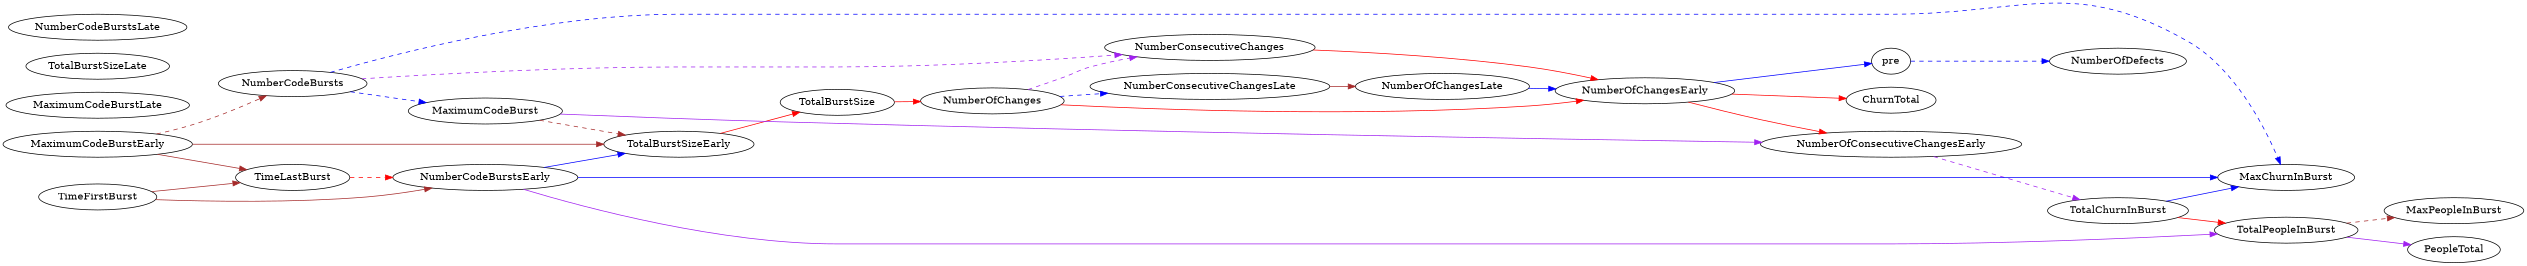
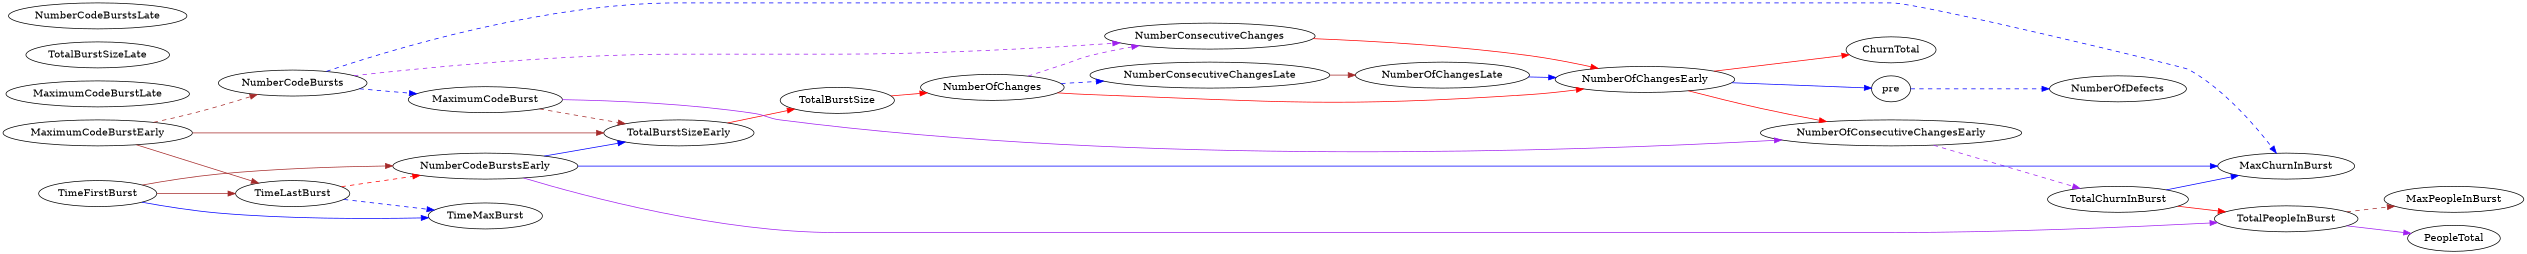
  digraph {
    rankdir=LR
    edge [color=blue style=solid]
    TotalPeopleInBurst
    MaxPeopleInBurst
    PeopleTotal
    MaximumCodeBurstLate
    NumberOfChanges
    NumberOfChangesEarly
    NumberConsecutiveChangesLate
    NumberConsecutiveChanges
    ChurnTotal
    NumberOfConsecutiveChangesEarly
    pre
    NumberOfChangesLate
    TotalBurstSizeLate
    NumberCodeBurstsLate
    TotalChurnInBurst
    NumberOfDefects
    MaximumCodeBurstEarly
    TotalBurstSizeEarly
    TimeLastBurst
    NumberCodeBursts
    TotalBurstSize
    NumberCodeBurstsEarly
+   TimeMaxBurst
    MaxChurnInBurst
    MaximumCodeBurst
    TimeFirstBurst
    TotalPeopleInBurst -> MaxPeopleInBurst [color=brown style=dashed]
    TotalPeopleInBurst -> PeopleTotal [color=purple]
    NumberOfChanges -> NumberOfChangesEarly [color=red]
    NumberOfChanges -> NumberConsecutiveChangesLate [style=dashed]
    NumberOfChanges -> NumberConsecutiveChanges [color=purple style=dashed]
    NumberOfChangesEarly -> ChurnTotal [color=red]
    NumberOfChangesEarly -> NumberOfConsecutiveChangesEarly [color=red]
    NumberOfChangesEarly -> pre
    NumberConsecutiveChangesLate -> NumberOfChangesLate [color=brown]
    NumberConsecutiveChanges -> NumberOfChangesEarly [color=red]
    NumberOfConsecutiveChangesEarly -> TotalChurnInBurst [color=purple style=dashed]
    pre -> NumberOfDefects [style=dashed]
    NumberOfChangesLate -> NumberOfChangesEarly
    TotalChurnInBurst -> TotalPeopleInBurst [color=red]
    TotalChurnInBurst -> MaxChurnInBurst
    MaximumCodeBurstEarly -> TotalBurstSizeEarly [color=brown]
    MaximumCodeBurstEarly -> TimeLastBurst [color=brown]
    MaximumCodeBurstEarly -> NumberCodeBursts [color=brown style=dashed]
    TotalBurstSizeEarly -> TotalBurstSize [color=red]
    TimeLastBurst -> NumberCodeBurstsEarly [color=red style=dashed]
+   TimeLastBurst -> TimeMaxBurst [style=dashed]
    NumberCodeBursts -> NumberConsecutiveChanges [color=purple style=dashed]
    NumberCodeBursts -> MaxChurnInBurst [style=dashed]
    NumberCodeBursts -> MaximumCodeBurst [style=dashed]
    TotalBurstSize -> NumberOfChanges [color=red]
    NumberCodeBurstsEarly -> TotalPeopleInBurst [color=purple]
    NumberCodeBurstsEarly -> TotalBurstSizeEarly
    NumberCodeBurstsEarly -> MaxChurnInBurst
    MaximumCodeBurst -> NumberOfConsecutiveChangesEarly [color=purple]
    MaximumCodeBurst -> TotalBurstSizeEarly [color=brown style=dashed]
    TimeFirstBurst -> TimeLastBurst [color=brown]
    TimeFirstBurst -> NumberCodeBurstsEarly [color=brown]
+   TimeFirstBurst -> TimeMaxBurst
  }
